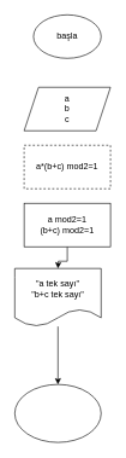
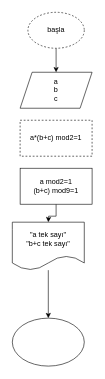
  <mxCell id="0" />
  <mxCell id="1" parent="0" />
- <mxCell id="3" value="başla" style="ellipse;whiteSpace=wrap;html=1;" parent="1" vertex="1"><mxGeometry x="46" y="20" width="94" height="60" as="geometry" /></mxCell>
+ <mxCell id="2" value="" style="edgeStyle=orthogonalEdgeStyle;rounded=0;orthogonalLoop=1;jettySize=auto;html=1;" parent="1" source="3" target="4" edge="1"><mxGeometry relative="1" as="geometry" /></mxCell>
+ <mxCell id="3" value="başla" style="ellipse;whiteSpace=wrap;html=1;dashed=1;" parent="1" vertex="1"><mxGeometry x="46" y="20" width="94" height="60" as="geometry" /></mxCell>
  <mxCell id="4" value="a&lt;br&gt;b&lt;br&gt;c&lt;br&gt;" style="shape=parallelogram;perimeter=parallelogramPerimeter;whiteSpace=wrap;html=1;fixedSize=1;" parent="1" vertex="1"><mxGeometry x="33" y="120" width="120" height="60" as="geometry" /></mxCell>
  <mxCell id="5" value="a*(b+c) mod2=1" style="rounded=0;whiteSpace=wrap;html=1;dashed=1;" parent="1" vertex="1"><mxGeometry x="33" y="200" width="120" height="60" as="geometry" /></mxCell>
  <mxCell id="6" value="" style="edgeStyle=orthogonalEdgeStyle;rounded=0;orthogonalLoop=1;jettySize=auto;html=1;" parent="1" source="7" edge="1"><mxGeometry relative="1" as="geometry"><mxPoint x="80" y="370" as="targetPoint" /></mxGeometry></mxCell>
- <mxCell id="7" value="a mod2=1&lt;br&gt;(b+c) mod2=1" style="rounded=0;whiteSpace=wrap;html=1;" parent="1" vertex="1"><mxGeometry x="33" y="280" width="120" height="60" as="geometry" /></mxCell>
+ <mxCell id="7" value="a mod2=1&lt;br&gt;(b+c) mod9=1" style="rounded=0;whiteSpace=wrap;html=1;" parent="1" vertex="1"><mxGeometry x="33" y="280" width="120" height="60" as="geometry" /></mxCell>
  <mxCell id="8" value="" style="edgeStyle=orthogonalEdgeStyle;rounded=0;orthogonalLoop=1;jettySize=auto;html=1;" edge="1" parent="1" source="9" target="10"><mxGeometry relative="1" as="geometry" /></mxCell>
  <mxCell id="9" value="&quot;a tek sayı&quot;&lt;br&gt;&quot;b+c tek sayı&quot;" style="shape=document;whiteSpace=wrap;html=1;boundedLbl=1;" vertex="1" parent="1"><mxGeometry x="20" y="370" width="120" height="80" as="geometry" /></mxCell>
  <mxCell id="10" value="" style="ellipse;whiteSpace=wrap;html=1;" vertex="1" parent="1"><mxGeometry x="20" y="530" width="120" height="80" as="geometry" /></mxCell>
